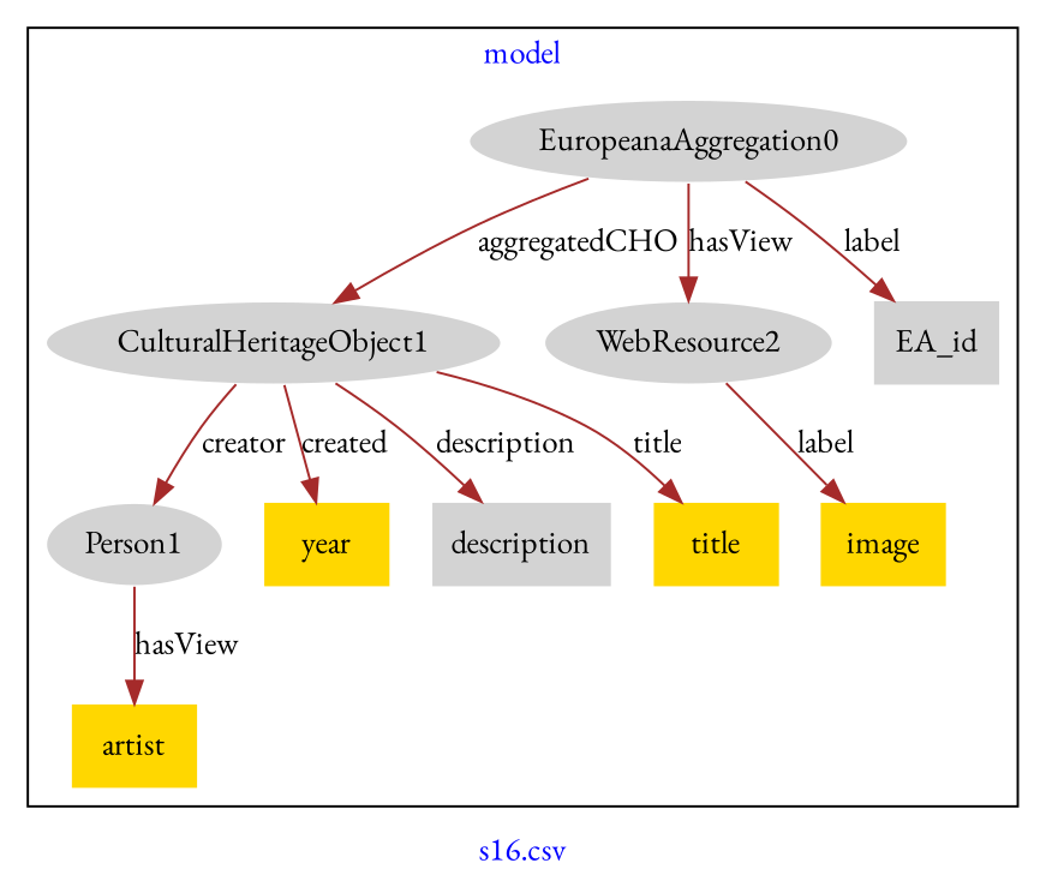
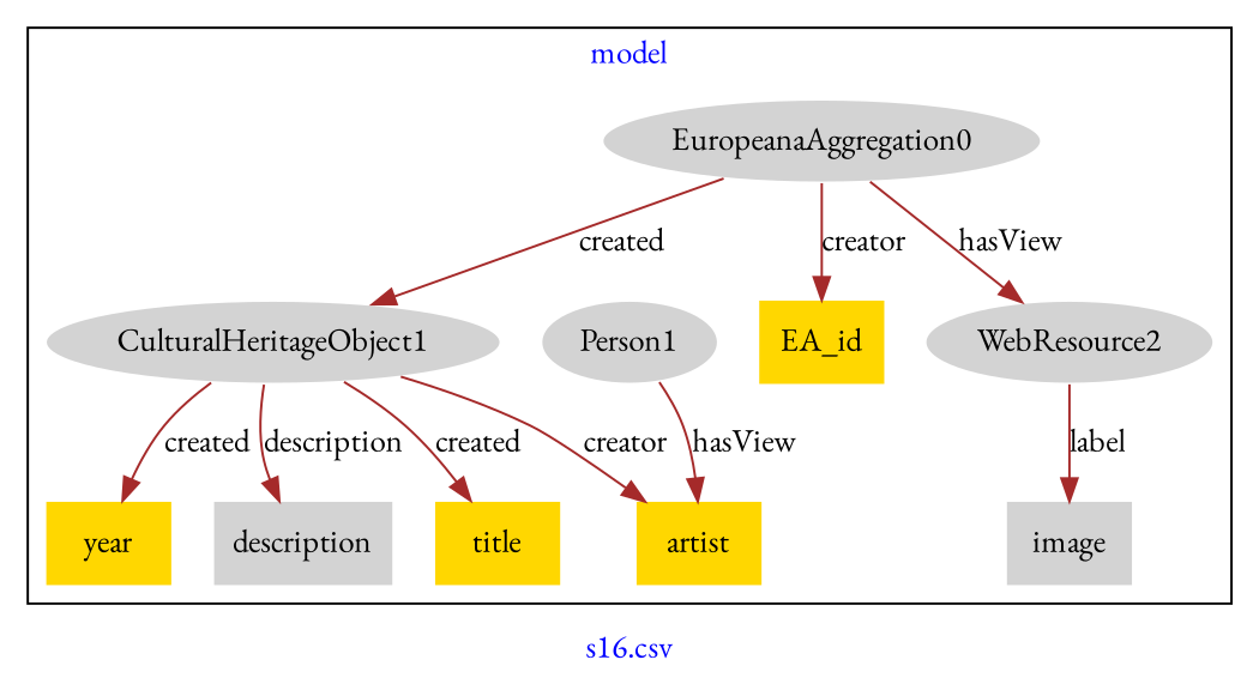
  digraph {
    fontcolor=blue
    fontname="EB Garamond"
    label="s16.csv"
    remincross=true
    node [fillcolor=lightgray fontname="EB Garamond" style=filled shape=plaintext]
    edge [color=brown fontcolor=black fontname="EB Garamond"]
    n1 [color=white label=CulturalHeritageObject1 shape=""]
    n2 [color=white label=Person1 shape=""]
    n3 [color=white label=EuropeanaAggregation0 shape=""]
    n4 [color=white label=WebResource2 shape=""]
    n5 [fillcolor=gold label=year]
    n6 [fillcolor=gold label=artist]
    n7 [label=description]
    n8 [fillcolor=gold label=title]
-   n9 [fillcolor=gold label=image]
-   n10 [label=EA_id]
+   n9 [label=image]
+   n10 [fillcolor=gold label=EA_id]
    subgraph cluster_1 {
      label=model
      n1
      n2
      n3
      n4
      n5
      n6
      n7
      n8
      n9
      n10
    }
-   n1 -> n2 [label=creator]
+   n1 -> n6 [label=creator]
    n1 -> n5 [label=created]
    n1 -> n7 [label=description]
-   n1 -> n8 [label=title]
+   n1 -> n8 [label=created]
    n2 -> n6 [label=hasView]
-   n3 -> n1 [label=aggregatedCHO]
+   n3 -> n1 [label=created]
    n3 -> n4 [label=hasView]
-   n3 -> n10 [label=label]
+   n3 -> n10 [label=creator]
    n4 -> n9 [label=label]
  }
